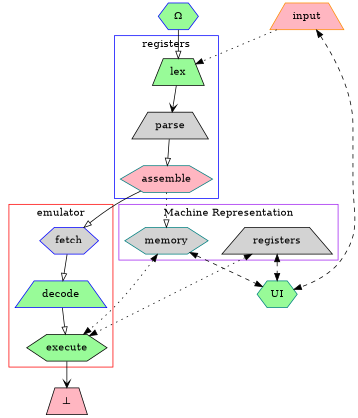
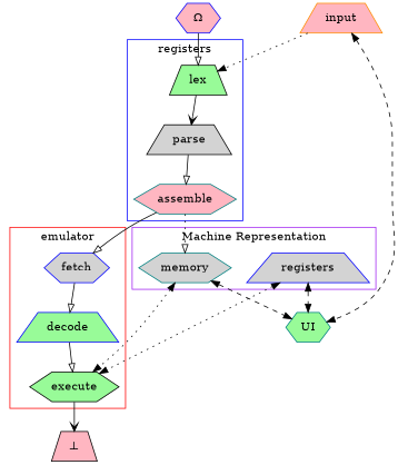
  digraph {
    node [color=black fillcolor=palegreen shape=trapezium style=filled]
    edge [arrowhead=onormal]
    lex
    parse [fillcolor=lightgrey]
    assemble [color=teal fillcolor=lightpink shape=hexagon]
    fetch [color=blue fillcolor=lightgrey shape=hexagon]
    decode [color=blue]
    execute [shape=hexagon]
    memory [color=teal fillcolor=lightgrey shape=hexagon]
-   registers [fillcolor=lightgrey]
+   registers [color=blue fillcolor=lightgrey]
    n9 [fillcolor=lightpink label="⊥"]
    UI [color=teal shape=hexagon]
-   n11 [color=blue label="Ω" shape=hexagon]
+   n11 [color=blue fillcolor=lightpink label="Ω" shape=hexagon]
    input [color=darkorange fillcolor=lightpink]
    subgraph cluster_1 {
      color=blue
      label=registers
      lex
      parse
      assemble
    }
    subgraph cluster_2 {
      color=red
      label=emulator
      fetch
      decode
      execute
    }
    subgraph cluster_3 {
      color=purple
      label="Machine Representation"
      memory
      registers
    }
    lex -> parse [arrowhead=vee]
    parse -> assemble
    assemble -> fetch
    assemble -> memory [style=dotted]
    fetch -> decode
    decode -> execute
    execute -> n9 [arrowhead=vee]
    memory -> execute [dir=both style=dotted arrowhead=""]
    memory -> UI [dir=both style=dashed arrowhead=""]
    registers -> execute [dir=both style=dotted arrowhead=""]
    registers -> UI [dir=both style=dashed arrowhead=""]
    n11 -> lex
    input -> lex [arrowhead=normal style=dotted]
    input -> UI [dir=both style=dashed arrowhead=""]
  }
